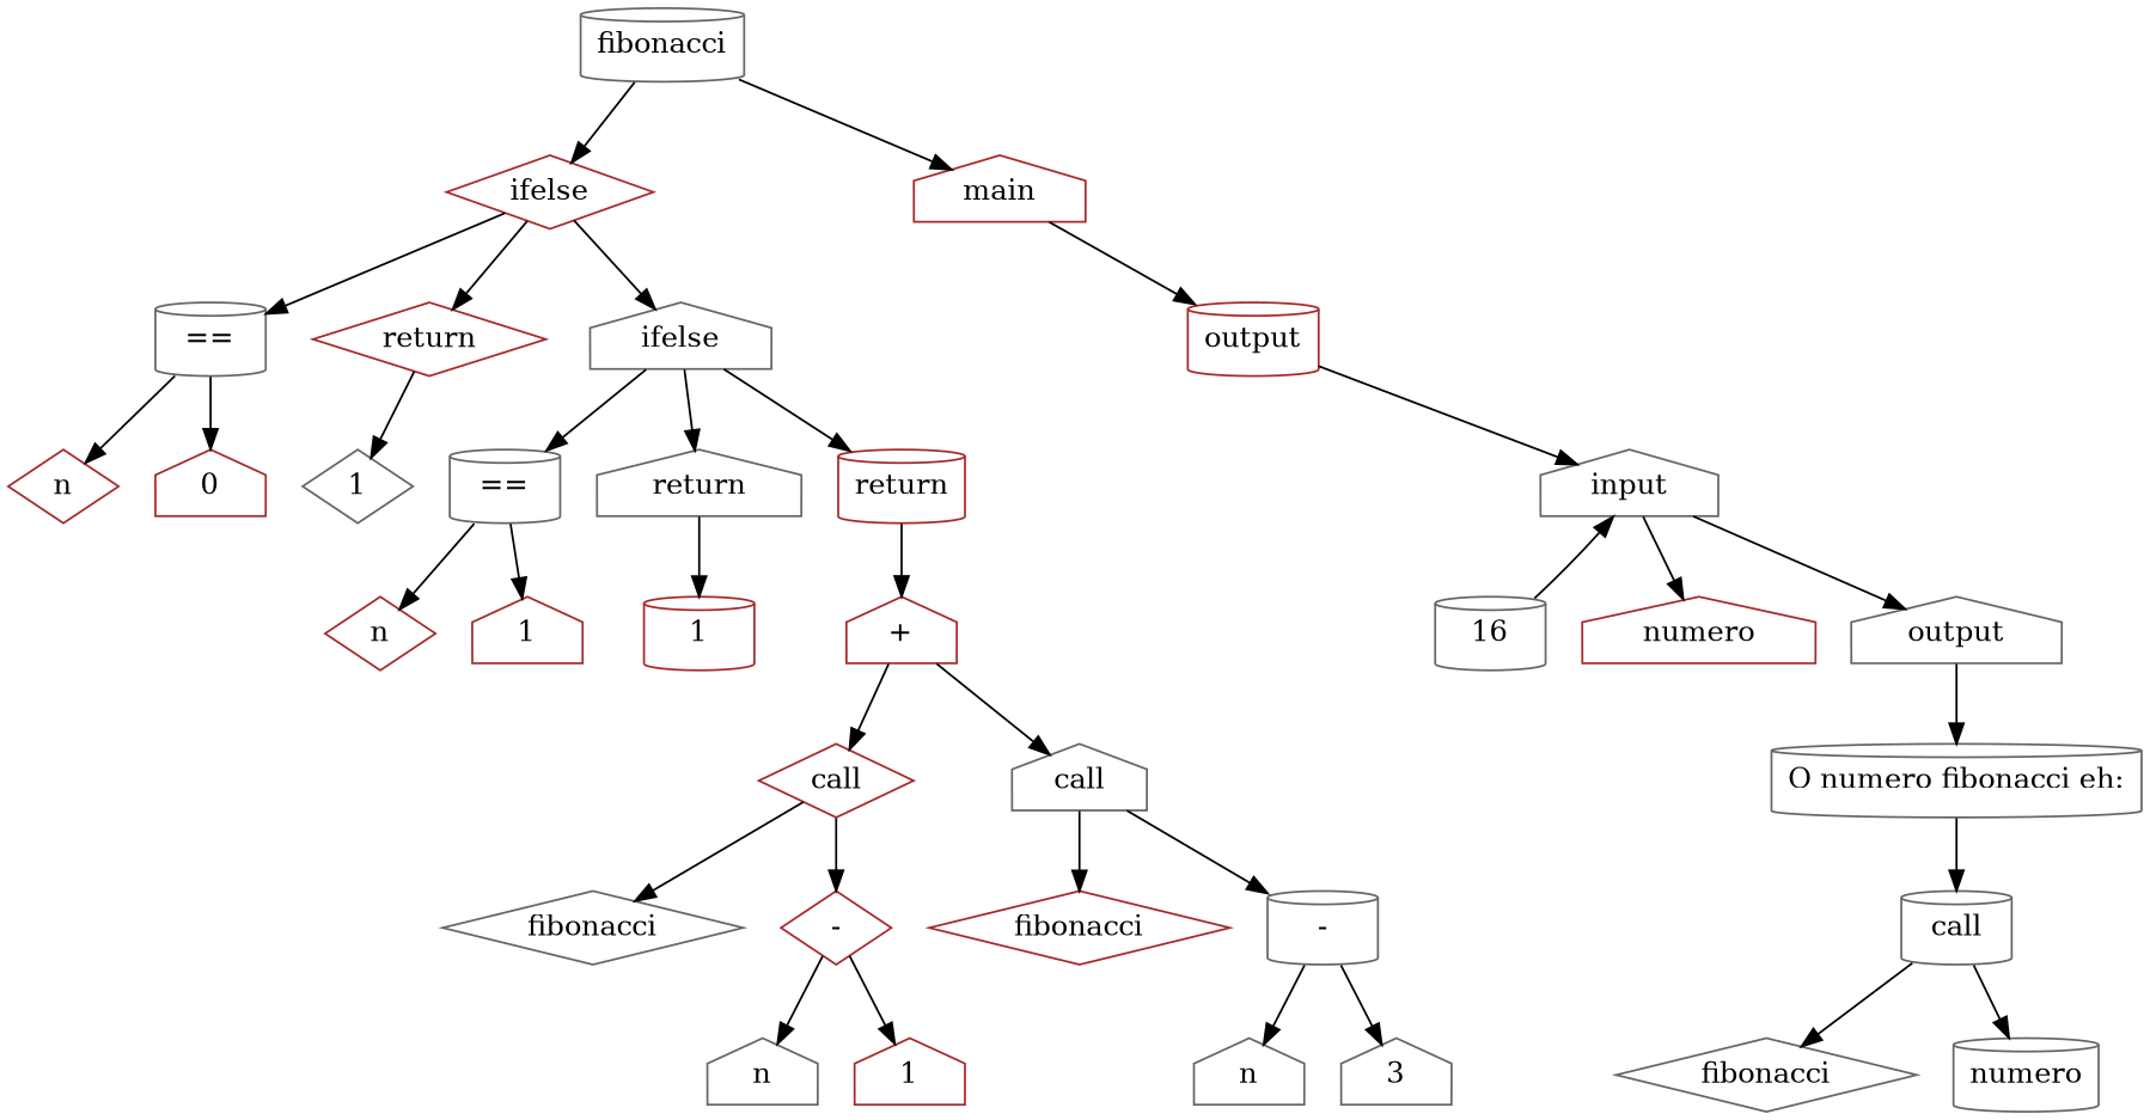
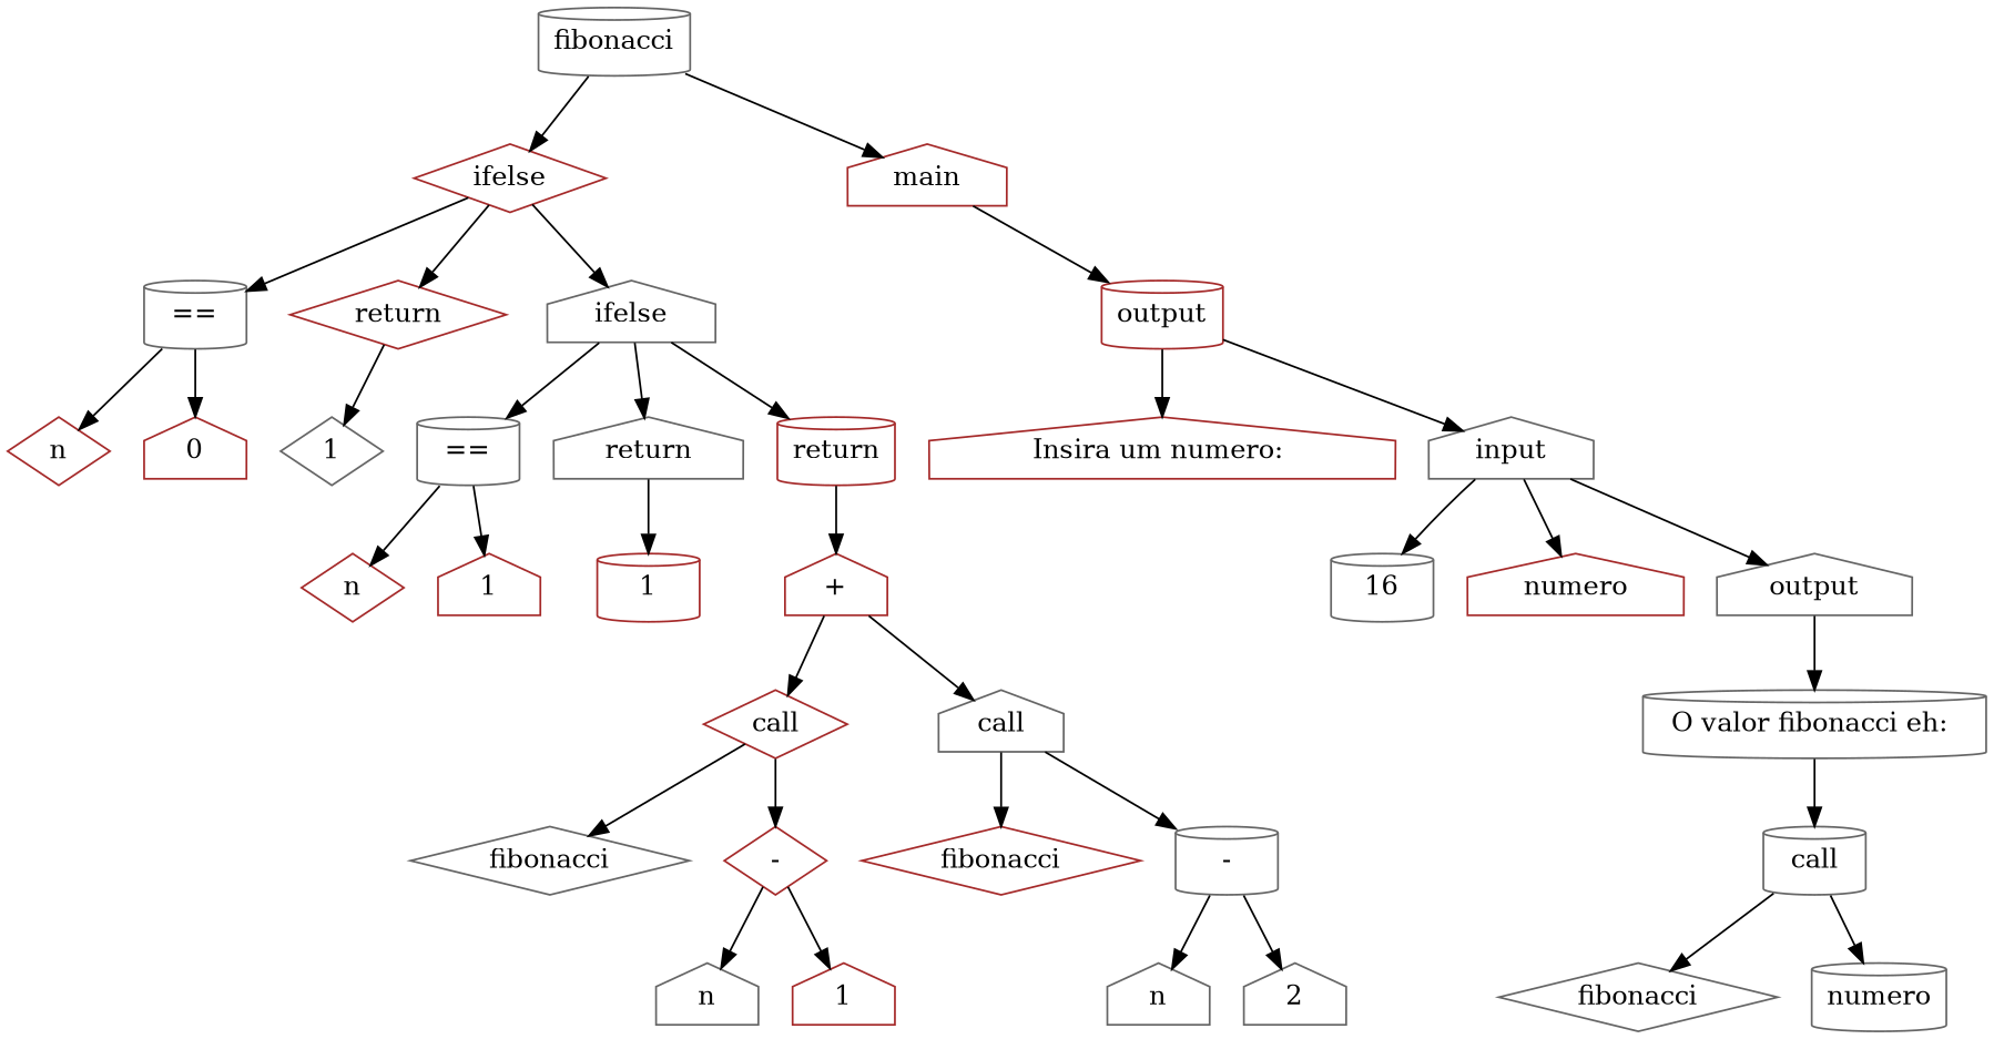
  digraph {
    node [color=gray40 shape=house]
    n1 [label=fibonacci shape=cylinder]
    n2 [color=brown label=ifelse shape=diamond]
    n3 [color=brown label=main]
    n4 [label="==" shape=cylinder]
    n5 [color=brown label=return shape=diamond]
    n6 [label=ifelse]
    n7 [color=brown label=output shape=cylinder]
    n8 [color=brown label=n shape=diamond]
    n9 [color=brown label=0]
    n10 [label=1 shape=diamond]
    n11 [label="==" shape=cylinder]
    n12 [label=return]
    n13 [color=brown label=return shape=cylinder]
    n14 [color=brown label=n shape=diamond]
    n15 [color=brown label=1]
    n16 [color=brown label=1 shape=cylinder]
    n17 [color=brown label="+"]
    n18 [color=brown label=call shape=diamond]
    n19 [label=call]
    n20 [label=fibonacci shape=diamond]
    n21 [color=brown label="-" shape=diamond]
    n22 [color=brown label=fibonacci shape=diamond]
    n23 [label="-" shape=cylinder]
    n24 [label=n]
    n25 [color=brown label=1]
    n26 [label=n]
-   n27 [label=3]
+   n27 [label=2]
+   n28 [color=brown label="Insira um numero: "]
    n29 [label=input]
    n30 [label=16 shape=cylinder]
    n31 [color=brown label=numero]
    n32 [label=output]
-   n33 [label="O numero fibonacci eh:" shape=cylinder]
+   n33 [label="O valor fibonacci eh: " shape=cylinder]
    n34 [label=call shape=cylinder]
    n35 [label=fibonacci shape=diamond]
    n36 [label=numero shape=cylinder]
    n1 -> n2
    n1 -> n3
    n2 -> n4
    n2 -> n5
    n2 -> n6
    n3 -> n7
    n4 -> n8
    n4 -> n9
    n5 -> n10
    n6 -> n11
    n6 -> n12
    n6 -> n13
+   n7 -> n28
    n7 -> n29
    n11 -> n14
    n11 -> n15
    n12 -> n16
    n13 -> n17
    n17 -> n18
    n17 -> n19
    n18 -> n20
    n18 -> n21
    n19 -> n22
    n19 -> n23
    n21 -> n24
    n21 -> n25
    n23 -> n26
    n23 -> n27
-   n30 -> n29
+   n29 -> n30
    n29 -> n31
    n29 -> n32
    n32 -> n33
    n33 -> n34
    n34 -> n35
    n34 -> n36
  }
